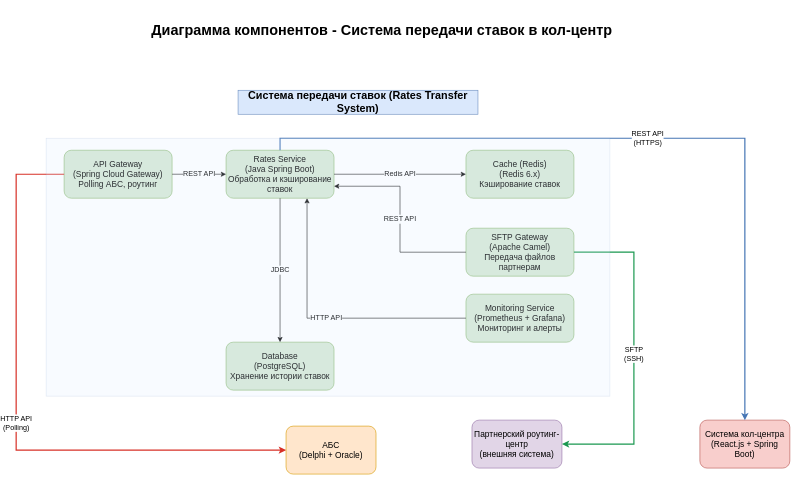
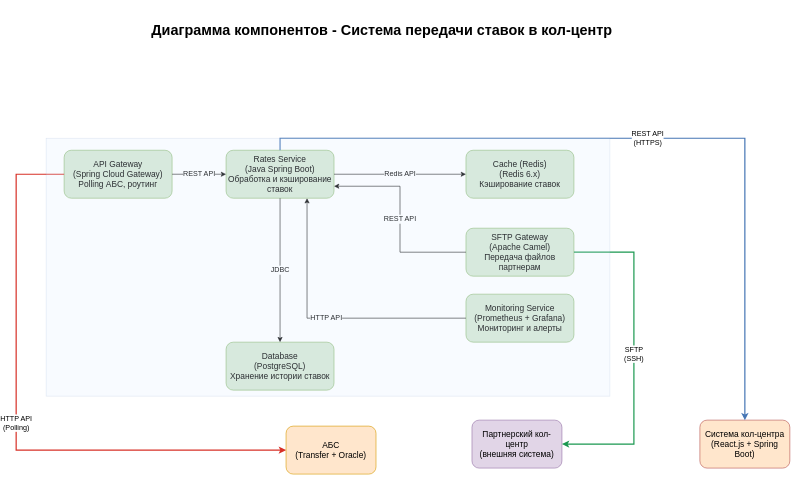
  <mxCell id="0" />
  <mxCell id="1" parent="0" />
  <mxCell id="2" value="Диаграмма компонентов - Система передачи ставок в кол-центр" style="text;html=1;align=center;verticalAlign=middle;whiteSpace=wrap;rounded=0;fontSize=24;fontStyle=1;" vertex="1" parent="1"><mxGeometry x="30" y="20" width="1200" height="60" as="geometry" /></mxCell>
- <mxCell id="3" value="Система передачи ставок (Rates Transfer System)" style="text;html=1;align=center;verticalAlign=middle;whiteSpace=wrap;rounded=0;fontSize=18;fontStyle=1;fillColor=#dae8fc;strokeColor=#6c8ebf;" vertex="1" parent="1"><mxGeometry x="390" y="150" width="400" height="40" as="geometry" /></mxCell>
  <mxCell id="4" value="Rates Service&lt;div&gt;(Java Spring Boot)&lt;/div&gt;&lt;div&gt;Обработка и кэширование ставок&lt;/div&gt;" style="rounded=1;whiteSpace=wrap;html=1;fillColor=#d5e8d4;strokeColor=#82b366;fontSize=14;" vertex="1" parent="1"><mxGeometry x="370" y="250" width="180" height="80" as="geometry" /></mxCell>
  <mxCell id="5" value="Cache (Redis)&lt;div&gt;(Redis 6.x)&lt;/div&gt;&lt;div&gt;Кэширование ставок&lt;/div&gt;" style="rounded=1;whiteSpace=wrap;html=1;fillColor=#d5e8d4;strokeColor=#82b366;fontSize=14;" vertex="1" parent="1"><mxGeometry x="770" y="250" width="180" height="80" as="geometry" /></mxCell>
  <mxCell id="6" value="API Gateway&lt;div&gt;(Spring Cloud Gateway)&lt;/div&gt;&lt;div&gt;Polling АБС, роутинг&lt;/div&gt;" style="rounded=1;whiteSpace=wrap;html=1;fillColor=#d5e8d4;strokeColor=#82b366;fontSize=14;" vertex="1" parent="1"><mxGeometry x="100" y="250" width="180" height="80" as="geometry" /></mxCell>
  <mxCell id="7" value="SFTP Gateway&lt;div&gt;(Apache Camel)&lt;/div&gt;&lt;div&gt;Передача файлов партнерам&lt;/div&gt;" style="rounded=1;whiteSpace=wrap;html=1;fillColor=#d5e8d4;strokeColor=#82b366;fontSize=14;" vertex="1" parent="1"><mxGeometry x="770" y="380" width="180" height="80" as="geometry" /></mxCell>
  <mxCell id="8" value="Monitoring Service&lt;div&gt;(Prometheus + Grafana)&lt;/div&gt;&lt;div&gt;Мониторинг и алерты&lt;/div&gt;" style="rounded=1;whiteSpace=wrap;html=1;fillColor=#d5e8d4;strokeColor=#82b366;fontSize=14;" vertex="1" parent="1"><mxGeometry x="770" y="490" width="180" height="80" as="geometry" /></mxCell>
  <mxCell id="9" value="Database&lt;div&gt;(PostgreSQL)&lt;/div&gt;&lt;div&gt;Хранение истории ставок&lt;/div&gt;" style="rounded=1;whiteSpace=wrap;html=1;fillColor=#d5e8d4;strokeColor=#82b366;fontSize=14;" vertex="1" parent="1"><mxGeometry x="370" y="570" width="180" height="80" as="geometry" /></mxCell>
- <mxCell id="10" value="АБС&lt;div&gt;(Delphi + Oracle)&lt;/div&gt;" style="rounded=1;whiteSpace=wrap;html=1;fillColor=#ffe6cc;strokeColor=#d79b00;fontSize=14;" vertex="1" parent="1"><mxGeometry x="470" y="710" width="150" height="80" as="geometry" /></mxCell>
- <mxCell id="11" value="Система кол-центра&lt;div&gt;(React.js + Spring Boot)&lt;/div&gt;" style="rounded=1;whiteSpace=wrap;html=1;fillColor=#f8cecc;strokeColor=#b85450;fontSize=14;" vertex="1" parent="1"><mxGeometry x="1160" y="700" width="150" height="80" as="geometry" /></mxCell>
- <mxCell id="12" value="Партнерский роутинг-центр&lt;div&gt;(внешняя система)&lt;/div&gt;" style="rounded=1;whiteSpace=wrap;html=1;fillColor=#e1d5e7;strokeColor=#9673a6;fontSize=14;" vertex="1" parent="1"><mxGeometry x="780" y="700" width="150" height="80" as="geometry" /></mxCell>
+ <mxCell id="10" value="АБС&lt;div&gt;(Transfer + Oracle)&lt;/div&gt;" style="rounded=1;whiteSpace=wrap;html=1;fillColor=#ffe6cc;strokeColor=#d79b00;fontSize=14;" vertex="1" parent="1"><mxGeometry x="470" y="710" width="150" height="80" as="geometry" /></mxCell>
+ <mxCell id="11" value="Система кол-центра&lt;div&gt;(React.js + Spring Boot)&lt;/div&gt;" style="rounded=1;whiteSpace=wrap;html=1;fillColor=#ffe6cc;strokeColor=#b85450;fontSize=14;" vertex="1" parent="1"><mxGeometry x="1160" y="700" width="150" height="80" as="geometry" /></mxCell>
+ <mxCell id="12" value="Партнерский кол-центр&lt;div&gt;(внешняя система)&lt;/div&gt;" style="rounded=1;whiteSpace=wrap;html=1;fillColor=#e1d5e7;strokeColor=#9673a6;fontSize=14;" vertex="1" parent="1"><mxGeometry x="780" y="700" width="150" height="80" as="geometry" /></mxCell>
  <mxCell id="13" value="Redis API" style="edgeStyle=orthogonalEdgeStyle;rounded=0;orthogonalLoop=1;jettySize=auto;html=1;fontSize=12;" edge="1" parent="1" source="4" target="5"><mxGeometry relative="1" as="geometry" /></mxCell>
  <mxCell id="14" value="REST API" style="edgeStyle=orthogonalEdgeStyle;rounded=0;orthogonalLoop=1;jettySize=auto;html=1;fontSize=12;" edge="1" parent="1" source="6" target="4"><mxGeometry relative="1" as="geometry" /></mxCell>
  <mxCell id="15" value="REST API" style="edgeStyle=orthogonalEdgeStyle;rounded=0;orthogonalLoop=1;jettySize=auto;html=1;fontSize=12;entryX=1;entryY=0.75;entryDx=0;entryDy=0;" edge="1" parent="1" source="7" target="4"><mxGeometry relative="1" as="geometry" /></mxCell>
  <mxCell id="16" value="HTTP API" style="edgeStyle=orthogonalEdgeStyle;rounded=0;orthogonalLoop=1;jettySize=auto;html=1;fontSize=12;entryX=0.75;entryY=1;entryDx=0;entryDy=0;" edge="1" parent="1" source="8" target="4"><mxGeometry relative="1" as="geometry" /></mxCell>
  <mxCell id="17" value="JDBC" style="edgeStyle=orthogonalEdgeStyle;rounded=0;orthogonalLoop=1;jettySize=auto;html=1;fontSize=12;" edge="1" parent="1" source="4" target="9"><mxGeometry relative="1" as="geometry" /></mxCell>
  <mxCell id="18" value="HTTP API&lt;div&gt;(Polling)&lt;/div&gt;" style="edgeStyle=orthogonalEdgeStyle;rounded=0;orthogonalLoop=1;jettySize=auto;html=1;fontSize=12;strokeColor=#d73027;strokeWidth=2;" edge="1" parent="1" source="6" target="10"><mxGeometry relative="1" as="geometry"><Array as="points"><mxPoint x="20" y="290" /><mxPoint x="20" y="750" /></Array></mxGeometry></mxCell>
  <mxCell id="19" value="REST API&lt;div&gt;(HTTPS)&lt;/div&gt;" style="edgeStyle=orthogonalEdgeStyle;rounded=0;orthogonalLoop=1;jettySize=auto;html=1;fontSize=12;strokeColor=#4575b4;strokeWidth=2;exitX=0.5;exitY=0;exitDx=0;exitDy=0;entryX=0.5;entryY=0;entryDx=0;entryDy=0;" edge="1" parent="1" source="4" target="11"><mxGeometry relative="1" as="geometry"><Array as="points"><mxPoint x="460" y="230" /><mxPoint x="1235" y="230" /></Array></mxGeometry></mxCell>
  <mxCell id="20" value="SFTP&lt;div&gt;(SSH)&lt;/div&gt;" style="edgeStyle=orthogonalEdgeStyle;rounded=0;orthogonalLoop=1;jettySize=auto;html=1;fontSize=12;strokeColor=#1a9850;strokeWidth=2;" edge="1" parent="1" source="7" target="12"><mxGeometry relative="1" as="geometry"><Array as="points"><mxPoint x="1050" y="420" /><mxPoint x="1050" y="740" /></Array></mxGeometry></mxCell>
  <mxCell id="21" value="" style="text;html=1;align=center;verticalAlign=middle;whiteSpace=wrap;rounded=0;fontSize=18;fontStyle=1;fillColor=#dae8fc;strokeColor=#6c8ebf;opacity=20;" vertex="1" parent="1"><mxGeometry x="70" y="230" width="940" height="430" as="geometry" /></mxCell>
